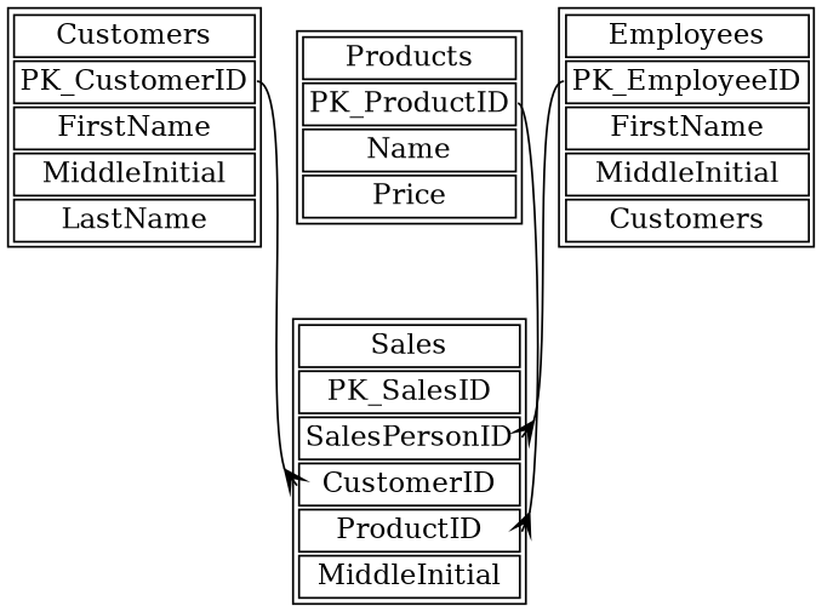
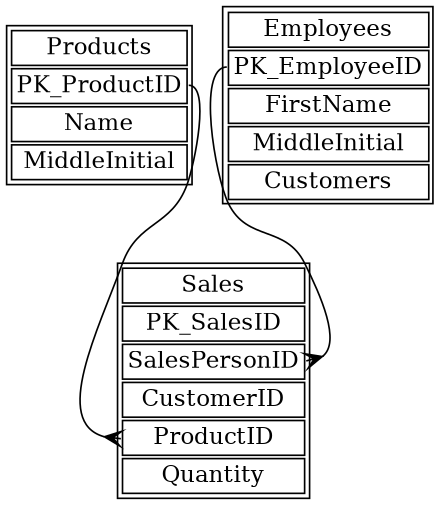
  strict digraph {
    node [margin=0 shape=none]
    edge [arrowhead=crow]
-   n1 [label=<<TABLE> 		<TR> <TD>Sales</TD> </TR> 		<TR> <TD>PK_SalesID</TD> </TR> 		<TR> <TD PORT="FK_SalesPersonID">SalesPersonID</TD> </TR> 		<TR> <TD PORT="FK_CustomerID">CustomerID</TD> </TR> 		<TR> <TD PORT="FK_ProductID">ProductID</TD> </TR> 		<TR> <TD>MiddleInitial</TD> </TR> 		</TABLE>>]
-   n2 [label=<<TABLE> 		<TR> <TD>Customers</TD> </TR> 		<TR> <TD PORT="PK_CustomerID">PK_CustomerID</TD> </TR> 		<TR> <TD>FirstName</TD> </TR> 		<TR> <TD>MiddleInitial</TD> </TR> 		<TR> <TD>LastName</TD> </TR> 		</TABLE>>]
-   n3 [label=<<TABLE> 		<TR> <TD>Products</TD> </TR>  		<TR> <TD PORT="PK_ProductID">PK_ProductID</TD> </TR> 		<TR> <TD>Name</TD> </TR> 		<TR> <TD>Price</TD> </TR> 		</TABLE>>]
+   n1 [label=<<TABLE> 		<TR> <TD>Sales</TD> </TR> 		<TR> <TD>PK_SalesID</TD> </TR> 		<TR> <TD PORT="FK_SalesPersonID">SalesPersonID</TD> </TR> 		<TR> <TD PORT="FK_CustomerID">CustomerID</TD> </TR> 		<TR> <TD PORT="FK_ProductID">ProductID</TD> </TR> 		<TR> <TD>Quantity</TD> </TR> 		</TABLE>>]
+   n3 [label=<<TABLE> 		<TR> <TD>Products</TD> </TR>  		<TR> <TD PORT="PK_ProductID">PK_ProductID</TD> </TR> 		<TR> <TD>Name</TD> </TR> 		<TR> <TD>MiddleInitial</TD> </TR> 		</TABLE>>]
    n4 [label=<<TABLE> 		<TR> <TD>Employees</TD> </TR> 		<TR> <TD PORT="PK_EmployeeID">PK_EmployeeID</TD> </TR> 		<TR> <TD>FirstName</TD> </TR> 		<TR> <TD>MiddleInitial</TD> </TR> 		<TR> <TD>Customers</TD> </TR> 		</TABLE>>]
-   n2 -> n1 [headport=FK_CustomerID tailport=PK_CustomerID]
    n3 -> n1 [headport=FK_ProductID tailport=PK_ProductID]
    n4 -> n1 [headport=FK_SalesPersonID tailport=PK_EmployeeID]
  }
